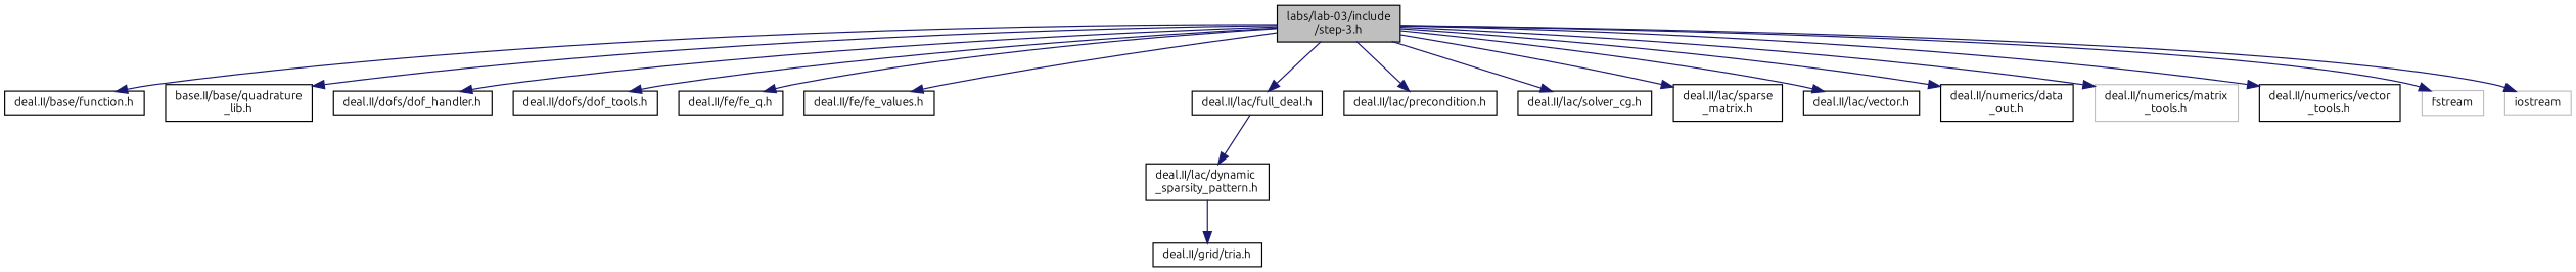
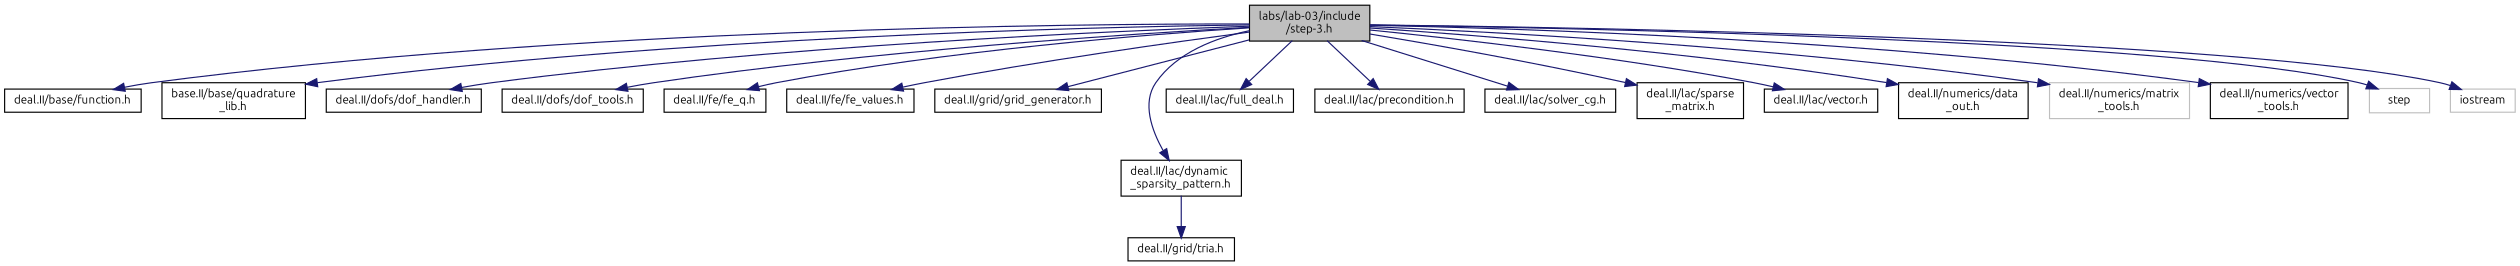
  digraph {
    fontname=Ubuntu
    node [color=black fontname=Ubuntu fontsize=10 shape=record]
    edge [color=midnightblue fontname=Ubuntu fontsize=10 labelfontname=Helvetica labelfontsize=10 style=solid]
    n1 [fillcolor=grey75 fontcolor=black height=0.2 label="labs/lab-03/include\l/step-3.h" style=filled width=0.4]
    n2 [height=0.2 label="deal.II/base/function.h" width=0.4]
    n3 [height=0.2 label="base.II/base/quadrature\l_lib.h" width=0.4]
    n4 [height=0.2 label="deal.II/dofs/dof_handler.h" width=0.4]
    n5 [height=0.2 label="deal.II/dofs/dof_tools.h" width=0.4]
    n6 [height=0.2 label="deal.II/fe/fe_q.h" width=0.4]
    n7 [height=0.2 label="deal.II/fe/fe_values.h" width=0.4]
+   n8 [height=0.2 label="deal.II/grid/grid_generator.h" width=0.4]
    n9 [height=0.2 label="deal.II/lac/dynamic\l_sparsity_pattern.h" width=0.4]
    n10 [height=0.2 label="deal.II/lac/full_deal.h" width=0.4]
    n11 [height=0.2 label="deal.II/lac/precondition.h" width=0.4]
    n12 [height=0.2 label="deal.II/lac/solver_cg.h" width=0.4]
    n13 [height=0.2 label="deal.II/lac/sparse\l_matrix.h" width=0.4]
    n14 [height=0.2 label="deal.II/lac/vector.h" width=0.4]
    n15 [height=0.2 label="deal.II/numerics/data\l_out.h" width=0.4]
    n16 [color=grey75 height=0.2 label="deal.II/numerics/matrix\l_tools.h" width=0.4]
    n17 [height=0.2 label="deal.II/numerics/vector\l_tools.h" width=0.4]
-   n18 [color=grey75 height=0.2 label=fstream width=0.4]
+   n18 [color=grey75 height=0.2 label=step width=0.4]
    n19 [color=grey75 height=0.2 label=iostream width=0.4]
    n20 [height=0.2 label="deal.II/grid/tria.h" width=0.4]
    n1 -> n2
    n1 -> n3
    n1 -> n4
    n1 -> n5
    n1 -> n6
    n1 -> n7
-   n10 -> n9
+   n1 -> n8
+   n1 -> n9
    n1 -> n10
    n1 -> n11
    n1 -> n12
    n1 -> n13
    n1 -> n14
    n1 -> n15
    n1 -> n16
    n1 -> n17
    n1 -> n18
    n1 -> n19
    n9 -> n20
  }
